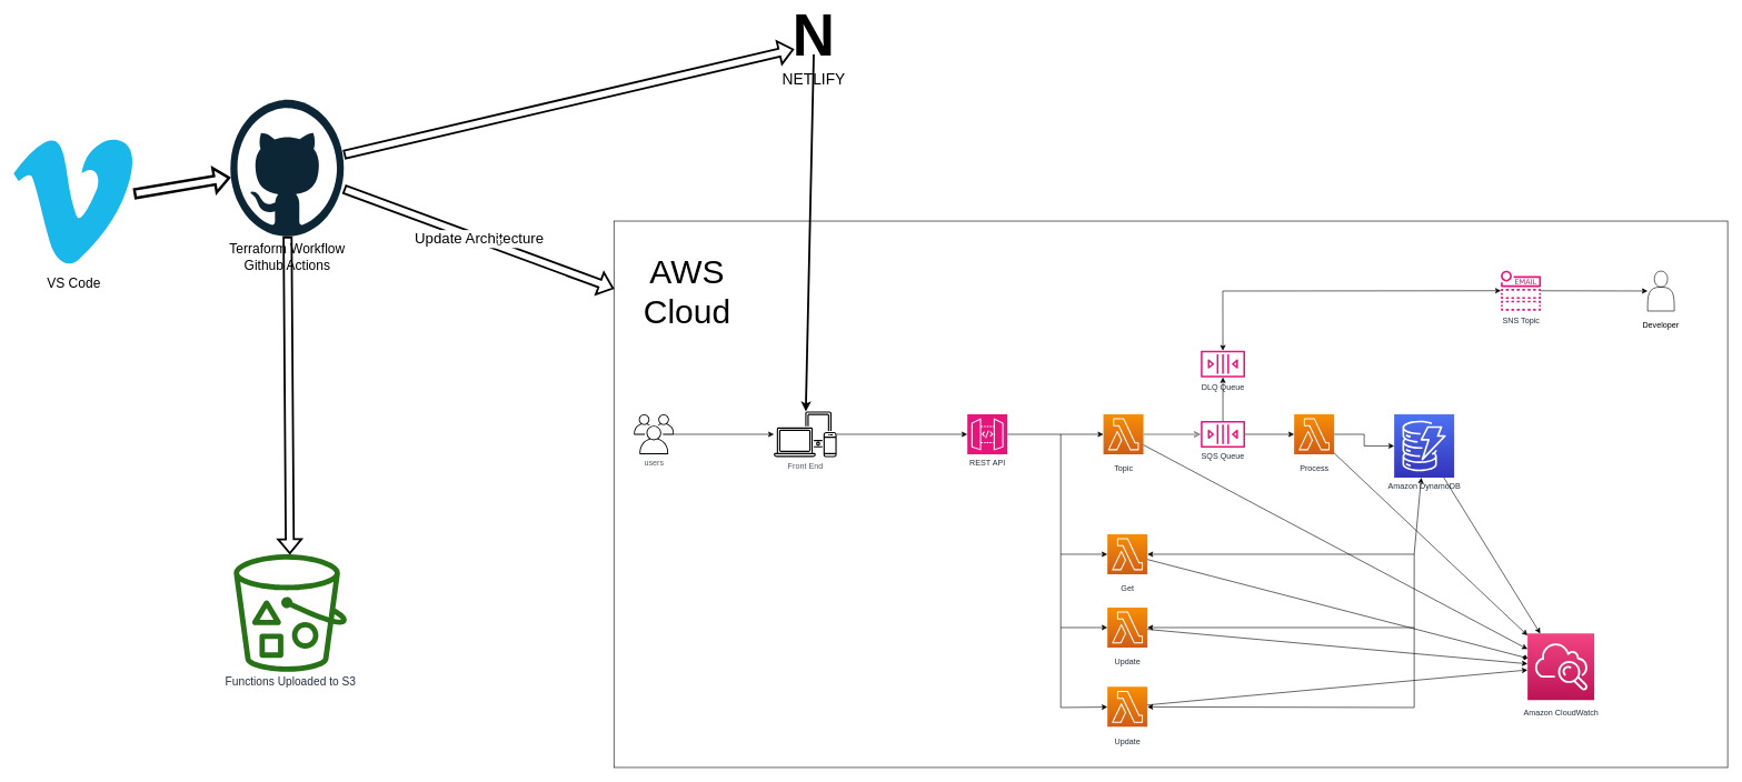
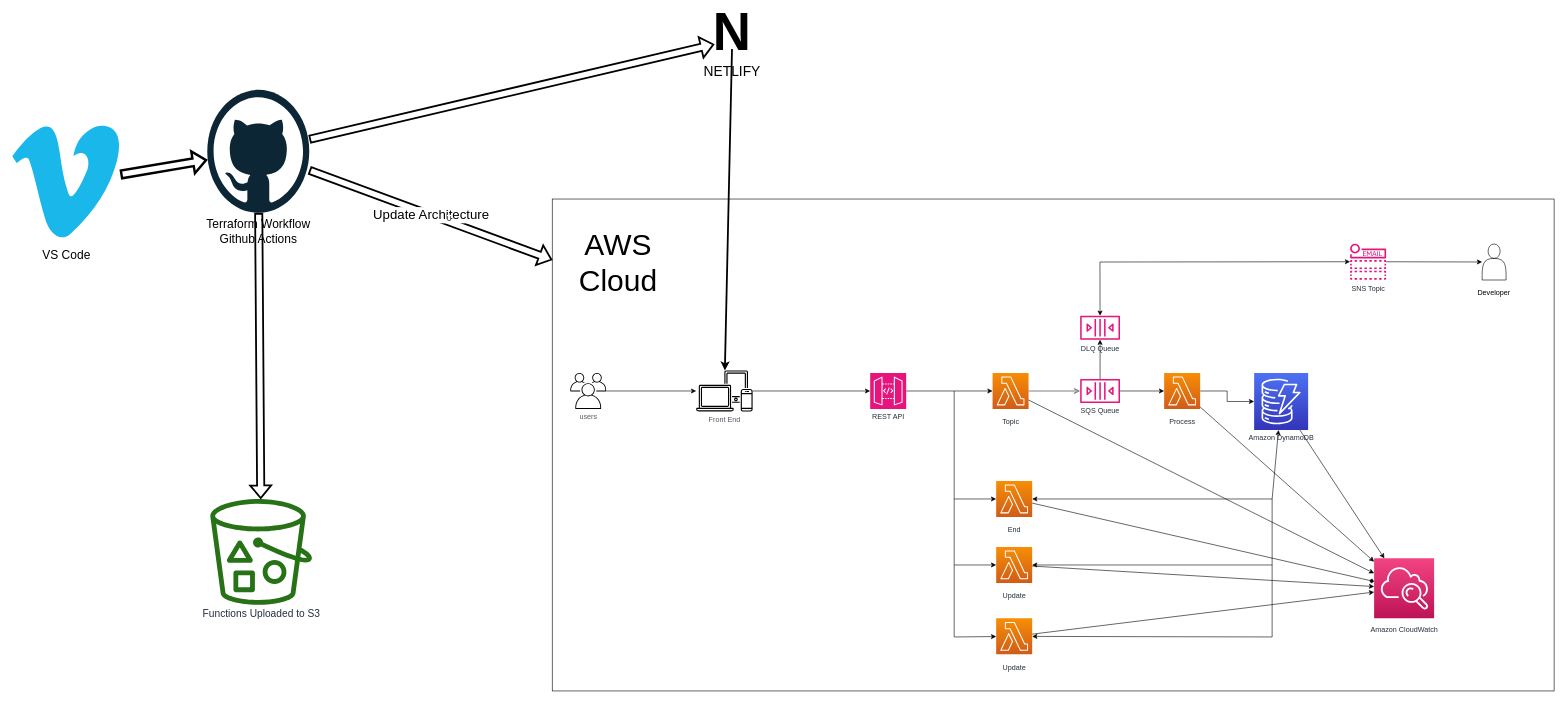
  <mxCell id="0" />
  <mxCell id="1" parent="0" />
  <mxCell id="2" value="" style="rounded=0;whiteSpace=wrap;html=1;" vertex="1" parent="1"><mxGeometry x="920" y="300" width="1670" height="820" as="geometry" /></mxCell>
  <mxCell id="3" style="edgeStyle=orthogonalEdgeStyle;rounded=0;orthogonalLoop=1;jettySize=auto;html=1;startArrow=none;startFill=0;endArrow=open;endFill=0;strokeColor=#808080;strokeWidth=2;" parent="1" source="5" target="11" edge="1"><mxGeometry relative="1" as="geometry"><mxPoint x="2146" y="625" as="targetPoint" /><Array as="points"><mxPoint x="1819" y="625" /></Array></mxGeometry></mxCell>
- <mxCell id="4" value="Amazon CloudWatch" style="outlineConnect=0;fontColor=#232F3E;gradientColor=#F34482;gradientDirection=north;fillColor=#BC1356;strokeColor=#ffffff;dashed=0;verticalLabelPosition=bottom;verticalAlign=top;align=center;html=1;fontSize=12;fontStyle=0;aspect=fixed;shape=mxgraph.aws4.resourceIcon;resIcon=mxgraph.aws4.cloudwatch;labelBackgroundColor=#ffffff;spacingTop=5;" parent="1" vertex="1"><mxGeometry x="2290" y="919" width="100" height="100" as="geometry" /></mxCell>
+ <mxCell id="4" value="Amazon CloudWatch" style="outlineConnect=0;fontColor=#232F3E;gradientColor=#F34482;gradientDirection=north;fillColor=#BC1356;strokeColor=#ffffff;dashed=0;verticalLabelPosition=bottom;verticalAlign=top;align=center;html=1;fontSize=12;fontStyle=0;aspect=fixed;shape=mxgraph.aws4.resourceIcon;resIcon=mxgraph.aws4.cloudwatch;labelBackgroundColor=#ffffff;spacingTop=5;" parent="1" vertex="1"><mxGeometry x="2290" y="899" width="100" height="100" as="geometry" /></mxCell>
  <mxCell id="5" value="Topic&lt;div&gt;&lt;br&gt;&lt;/div&gt;" style="outlineConnect=0;fontColor=#232F3E;gradientColor=#F78E04;gradientDirection=north;fillColor=#D05C17;strokeColor=#ffffff;dashed=0;verticalLabelPosition=bottom;verticalAlign=top;align=center;html=1;fontSize=12;fontStyle=0;aspect=fixed;shape=mxgraph.aws4.resourceIcon;resIcon=mxgraph.aws4.lambda;labelBackgroundColor=#ffffff;spacingTop=8;" parent="1" vertex="1"><mxGeometry x="1654" y="590" width="60" height="60" as="geometry" /></mxCell>
  <mxCell id="6" value="&lt;font style=&quot;font-size: 17px;&quot;&gt;Functions Uploaded to S3&lt;/font&gt;" style="outlineConnect=0;fontColor=#232F3E;gradientColor=none;fillColor=#277116;strokeColor=none;dashed=0;verticalLabelPosition=bottom;verticalAlign=top;align=center;html=1;fontSize=12;fontStyle=0;aspect=fixed;pointerEvents=1;shape=mxgraph.aws4.bucket_with_objects;labelBackgroundColor=#ffffff;" parent="1" vertex="1"><mxGeometry x="350" y="800" width="169.62" height="176.4" as="geometry" /></mxCell>
  <mxCell id="7" value="" style="edgeStyle=orthogonalEdgeStyle;rounded=0;orthogonalLoop=1;jettySize=auto;html=1;" parent="1" source="8" target="12" edge="1"><mxGeometry relative="1" as="geometry" /></mxCell>
  <mxCell id="8" value="Process&lt;div&gt;&lt;br&gt;&lt;/div&gt;" style="outlineConnect=0;fontColor=#232F3E;gradientColor=#F78E04;gradientDirection=north;fillColor=#D05C17;strokeColor=#ffffff;dashed=0;verticalLabelPosition=bottom;verticalAlign=top;align=center;html=1;fontSize=12;fontStyle=0;aspect=fixed;shape=mxgraph.aws4.resourceIcon;resIcon=mxgraph.aws4.lambda;labelBackgroundColor=#ffffff;spacingTop=8;" parent="1" vertex="1"><mxGeometry x="1940" y="590" width="60" height="60" as="geometry" /></mxCell>
  <mxCell id="9" value="" style="edgeStyle=orthogonalEdgeStyle;rounded=0;orthogonalLoop=1;jettySize=auto;html=1;" parent="1" source="11" target="8" edge="1"><mxGeometry relative="1" as="geometry" /></mxCell>
  <mxCell id="10" style="edgeStyle=orthogonalEdgeStyle;rounded=0;orthogonalLoop=1;jettySize=auto;html=1;" parent="1" source="11" target="14" edge="1"><mxGeometry relative="1" as="geometry" /></mxCell>
  <mxCell id="11" value="S&lt;span style=&quot;background-color: transparent; color: light-dark(rgb(35, 47, 62), rgb(189, 199, 212));&quot;&gt;QS Queue&lt;/span&gt;" style="sketch=0;outlineConnect=0;fontColor=#232F3E;gradientColor=none;fillColor=#E7157B;strokeColor=none;dashed=0;verticalLabelPosition=bottom;verticalAlign=top;align=center;html=1;fontSize=12;fontStyle=0;aspect=fixed;pointerEvents=1;shape=mxgraph.aws4.queue;" parent="1" vertex="1"><mxGeometry x="1800" y="600" width="66.39" height="40" as="geometry" /></mxCell>
  <mxCell id="12" value="Amazon DynamoDB" style="outlineConnect=0;fontColor=#232F3E;gradientColor=#4D72F3;gradientDirection=north;fillColor=#3334B9;strokeColor=#ffffff;dashed=0;verticalLabelPosition=bottom;verticalAlign=top;align=center;html=1;fontSize=12;fontStyle=0;aspect=fixed;shape=mxgraph.aws4.resourceIcon;resIcon=mxgraph.aws4.dynamodb;labelBackgroundColor=#ffffff;" parent="1" vertex="1"><mxGeometry x="2090" y="590" width="90" height="95" as="geometry" /></mxCell>
  <mxCell id="13" value="SNS Topic&lt;div&gt;&lt;br&gt;&lt;/div&gt;" style="sketch=0;outlineConnect=0;fontColor=#232F3E;gradientColor=none;fillColor=#E7157B;strokeColor=none;dashed=0;verticalLabelPosition=bottom;verticalAlign=top;align=center;html=1;fontSize=12;fontStyle=0;aspect=fixed;pointerEvents=1;shape=mxgraph.aws4.email_notification;" parent="1" vertex="1"><mxGeometry x="2250" y="374.5" width="60" height="60" as="geometry" /></mxCell>
  <mxCell id="14" value="&lt;span style=&quot;background-color: transparent; color: light-dark(rgb(35, 47, 62), rgb(189, 199, 212));&quot;&gt;DLQ&amp;nbsp;&lt;/span&gt;&lt;span style=&quot;background-color: transparent; color: light-dark(rgb(35, 47, 62), rgb(189, 199, 212));&quot;&gt;Queue&lt;/span&gt;" style="sketch=0;outlineConnect=0;fontColor=#232F3E;gradientColor=none;fillColor=#E7157B;strokeColor=none;dashed=0;verticalLabelPosition=bottom;verticalAlign=top;align=center;html=1;fontSize=12;fontStyle=0;aspect=fixed;pointerEvents=1;shape=mxgraph.aws4.queue;" parent="1" vertex="1"><mxGeometry x="1800" y="494.5" width="66.39" height="40" as="geometry" /></mxCell>
  <mxCell id="15" style="edgeStyle=orthogonalEdgeStyle;rounded=0;orthogonalLoop=1;jettySize=auto;html=1;" parent="1" source="16" target="5" edge="1"><mxGeometry relative="1" as="geometry" /></mxCell>
  <mxCell id="16" value="REST API&lt;div&gt;&lt;br&gt;&lt;/div&gt;" style="sketch=0;points=[[0,0,0],[0.25,0,0],[0.5,0,0],[0.75,0,0],[1,0,0],[0,1,0],[0.25,1,0],[0.5,1,0],[0.75,1,0],[1,1,0],[0,0.25,0],[0,0.5,0],[0,0.75,0],[1,0.25,0],[1,0.5,0],[1,0.75,0]];outlineConnect=0;fontColor=#232F3E;fillColor=#E7157B;strokeColor=#ffffff;dashed=0;verticalLabelPosition=bottom;verticalAlign=top;align=center;html=1;fontSize=12;fontStyle=0;aspect=fixed;shape=mxgraph.aws4.resourceIcon;resIcon=mxgraph.aws4.api_gateway;" parent="1" vertex="1"><mxGeometry x="1450" y="590" width="60" height="60" as="geometry" /></mxCell>
  <mxCell id="17" style="edgeStyle=orthogonalEdgeStyle;rounded=0;orthogonalLoop=1;jettySize=auto;html=1;entryX=0;entryY=0.5;entryDx=0;entryDy=0;entryPerimeter=0;" parent="1" source="29" target="16" edge="1"><mxGeometry relative="1" as="geometry" /></mxCell>
- <mxCell id="18" value="Get&lt;div&gt;&lt;br&gt;&lt;/div&gt;" style="outlineConnect=0;fontColor=#232F3E;gradientColor=#F78E04;gradientDirection=north;fillColor=#D05C17;strokeColor=#ffffff;dashed=0;verticalLabelPosition=bottom;verticalAlign=top;align=center;html=1;fontSize=12;fontStyle=0;aspect=fixed;shape=mxgraph.aws4.resourceIcon;resIcon=mxgraph.aws4.lambda;labelBackgroundColor=#ffffff;spacingTop=8;" parent="1" vertex="1"><mxGeometry x="1660" y="770" width="60" height="60" as="geometry" /></mxCell>
+ <mxCell id="18" value="End&lt;div&gt;&lt;br&gt;&lt;/div&gt;" style="outlineConnect=0;fontColor=#232F3E;gradientColor=#F78E04;gradientDirection=north;fillColor=#D05C17;strokeColor=#ffffff;dashed=0;verticalLabelPosition=bottom;verticalAlign=top;align=center;html=1;fontSize=12;fontStyle=0;aspect=fixed;shape=mxgraph.aws4.resourceIcon;resIcon=mxgraph.aws4.lambda;labelBackgroundColor=#ffffff;spacingTop=8;" parent="1" vertex="1"><mxGeometry x="1660" y="770" width="60" height="60" as="geometry" /></mxCell>
  <mxCell id="19" value="Update" style="outlineConnect=0;fontColor=#232F3E;gradientColor=#F78E04;gradientDirection=north;fillColor=#D05C17;strokeColor=#ffffff;dashed=0;verticalLabelPosition=bottom;verticalAlign=top;align=center;html=1;fontSize=12;fontStyle=0;aspect=fixed;shape=mxgraph.aws4.resourceIcon;resIcon=mxgraph.aws4.lambda;labelBackgroundColor=#ffffff;spacingTop=8;" parent="1" vertex="1"><mxGeometry x="1660" y="880" width="60" height="60" as="geometry" /></mxCell>
  <mxCell id="20" value="" style="endArrow=none;html=1;rounded=0;" parent="1" edge="1"><mxGeometry width="50" height="50" relative="1" as="geometry"><mxPoint x="1590" y="1030" as="sourcePoint" /><mxPoint x="1590" y="620" as="targetPoint" /></mxGeometry></mxCell>
  <mxCell id="21" value="" style="edgeStyle=none;orthogonalLoop=1;jettySize=auto;html=1;rounded=0;" parent="1" target="19" edge="1"><mxGeometry width="80" relative="1" as="geometry"><mxPoint x="1590" y="910" as="sourcePoint" /><mxPoint x="1670" y="440" as="targetPoint" /><Array as="points" /></mxGeometry></mxCell>
  <mxCell id="22" value="" style="endArrow=classic;html=1;rounded=0;" parent="1" target="18" edge="1"><mxGeometry width="50" height="50" relative="1" as="geometry"><mxPoint x="1590" y="800" as="sourcePoint" /><mxPoint x="1620" y="808" as="targetPoint" /></mxGeometry></mxCell>
  <mxCell id="23" value="" style="edgeStyle=none;orthogonalLoop=1;jettySize=auto;html=1;rounded=0;" edge="1" target="24" parent="1"><mxGeometry width="80" relative="1" as="geometry"><mxPoint x="1590" y="1030" as="sourcePoint" /><mxPoint x="1654" y="1063" as="targetPoint" /><Array as="points" /></mxGeometry></mxCell>
  <mxCell id="24" value="Update" style="outlineConnect=0;fontColor=#232F3E;gradientColor=#F78E04;gradientDirection=north;fillColor=#D05C17;strokeColor=#ffffff;dashed=0;verticalLabelPosition=bottom;verticalAlign=top;align=center;html=1;fontSize=12;fontStyle=0;aspect=fixed;shape=mxgraph.aws4.resourceIcon;resIcon=mxgraph.aws4.lambda;labelBackgroundColor=#ffffff;spacingTop=8;" vertex="1" parent="1"><mxGeometry x="1660" y="999" width="60" height="60" as="geometry" /></mxCell>
  <mxCell id="25" value="" style="endArrow=classic;startArrow=classic;html=1;rounded=0;" edge="1" parent="1" source="18" target="12"><mxGeometry width="50" height="50" relative="1" as="geometry"><mxPoint x="2050" y="840" as="sourcePoint" /><mxPoint x="2100" y="790" as="targetPoint" /><Array as="points"><mxPoint x="2120" y="800" /></Array></mxGeometry></mxCell>
  <mxCell id="26" value="" style="endArrow=classic;html=1;rounded=0;" edge="1" parent="1" target="19"><mxGeometry width="50" height="50" relative="1" as="geometry"><mxPoint x="2120" y="800" as="sourcePoint" /><mxPoint x="2050" y="860" as="targetPoint" /><Array as="points"><mxPoint x="2120" y="910" /></Array></mxGeometry></mxCell>
  <mxCell id="27" value="" style="endArrow=classic;html=1;rounded=0;" edge="1" parent="1" target="24"><mxGeometry width="50" height="50" relative="1" as="geometry"><mxPoint x="2120" y="910" as="sourcePoint" /><mxPoint x="2270" y="890" as="targetPoint" /><Array as="points"><mxPoint x="2120" y="1030" /></Array></mxGeometry></mxCell>
  <mxCell id="28" value="" style="edgeStyle=orthogonalEdgeStyle;rounded=0;orthogonalLoop=1;jettySize=auto;html=1;entryX=0;entryY=0.5;entryDx=0;entryDy=0;entryPerimeter=0;" edge="1" parent="1" source="37" target="29"><mxGeometry relative="1" as="geometry"><mxPoint x="1020" y="620" as="sourcePoint" /><mxPoint x="1450" y="620" as="targetPoint" /></mxGeometry></mxCell>
  <mxCell id="29" value="Front End" style="sketch=0;outlineConnect=0;gradientColor=none;fontColor=#545B64;strokeColor=none;fillColor=light-dark(#000000, #6a7377);dashed=0;verticalLabelPosition=bottom;verticalAlign=top;align=center;html=1;fontSize=12;fontStyle=0;aspect=fixed;shape=mxgraph.aws4.illustration_devices;pointerEvents=1" vertex="1" parent="1"><mxGeometry x="1160" y="585.69" width="94" height="68.62" as="geometry" /></mxCell>
  <mxCell id="30" value="" style="endArrow=classic;startArrow=classic;html=1;rounded=0;" edge="1" parent="1" source="14" target="13"><mxGeometry width="50" height="50" relative="1" as="geometry"><mxPoint x="2120" y="720" as="sourcePoint" /><mxPoint x="2170" y="670" as="targetPoint" /><Array as="points"><mxPoint x="1833" y="405" /></Array></mxGeometry></mxCell>
  <mxCell id="31" value="" style="endArrow=classic;html=1;rounded=0;" edge="1" parent="1" source="5" target="4"><mxGeometry width="50" height="50" relative="1" as="geometry"><mxPoint x="2230" y="820" as="sourcePoint" /><mxPoint x="2280" y="770" as="targetPoint" /></mxGeometry></mxCell>
  <mxCell id="32" value="" style="endArrow=diamond;html=1;rounded=0;" edge="1" parent="1" source="18" target="4"><mxGeometry width="50" height="50" relative="1" as="geometry"><mxPoint x="1724" y="656" as="sourcePoint" /><mxPoint x="2260" y="1126" as="targetPoint" /></mxGeometry></mxCell>
  <mxCell id="33" value="" style="endArrow=classic;html=1;rounded=0;" edge="1" parent="1" source="12" target="4"><mxGeometry width="50" height="50" relative="1" as="geometry"><mxPoint x="1734" y="666" as="sourcePoint" /><mxPoint x="2270" y="1136" as="targetPoint" /></mxGeometry></mxCell>
  <mxCell id="34" value="" style="endArrow=classic;html=1;rounded=0;" edge="1" parent="1" source="8" target="4"><mxGeometry width="50" height="50" relative="1" as="geometry"><mxPoint x="1744" y="676" as="sourcePoint" /><mxPoint x="2280" y="1146" as="targetPoint" /></mxGeometry></mxCell>
  <mxCell id="35" value="" style="endArrow=classic;html=1;rounded=0;" edge="1" parent="1" source="24" target="4"><mxGeometry width="50" height="50" relative="1" as="geometry"><mxPoint x="1730" y="827" as="sourcePoint" /><mxPoint x="2270" y="1136" as="targetPoint" /></mxGeometry></mxCell>
  <mxCell id="36" value="" style="endArrow=classic;html=1;rounded=0;" edge="1" parent="1" source="19" target="4"><mxGeometry width="50" height="50" relative="1" as="geometry"><mxPoint x="1740" y="837" as="sourcePoint" /><mxPoint x="2280" y="1146" as="targetPoint" /></mxGeometry></mxCell>
  <mxCell id="37" value="users" style="sketch=0;outlineConnect=0;gradientColor=none;fontColor=#545B64;strokeColor=none;fillColor=#000000;dashed=0;verticalLabelPosition=bottom;verticalAlign=top;align=center;html=1;fontSize=12;fontStyle=0;aspect=fixed;shape=mxgraph.aws4.illustration_users;pointerEvents=1" vertex="1" parent="1"><mxGeometry x="950" y="590" width="60" height="60" as="geometry" /></mxCell>
  <mxCell id="38" value="&lt;div&gt;&lt;br&gt;&lt;/div&gt;&lt;div&gt;&lt;br&gt;&lt;/div&gt;&lt;div&gt;&lt;br&gt;&lt;/div&gt;&lt;div&gt;&lt;br&gt;&lt;/div&gt;&lt;div&gt;&lt;br&gt;&lt;/div&gt;&lt;div&gt;&lt;br&gt;&lt;/div&gt;&lt;div&gt;&lt;br&gt;&lt;/div&gt;&lt;div&gt;Developer&lt;/div&gt;" style="shape=actor;whiteSpace=wrap;html=1;" vertex="1" parent="1"><mxGeometry x="2470" y="375" width="40" height="60" as="geometry" /></mxCell>
  <mxCell id="39" value="" style="endArrow=classic;html=1;rounded=0;" edge="1" parent="1" source="13" target="38"><mxGeometry width="50" height="50" relative="1" as="geometry"><mxPoint x="2450" y="560" as="sourcePoint" /><mxPoint x="2500" y="510" as="targetPoint" /></mxGeometry></mxCell>
  <mxCell id="40" value="&lt;font style=&quot;font-size: 50px;&quot;&gt;AWS Cloud&lt;/font&gt;" style="text;html=1;align=center;verticalAlign=middle;whiteSpace=wrap;rounded=0;" vertex="1" parent="1"><mxGeometry x="950" y="334.5" width="160" height="140" as="geometry" /></mxCell>
  <mxCell id="41" value="&lt;font style=&quot;font-size: 20px;&quot;&gt;Terraform Workflow&lt;/font&gt;&lt;div&gt;&lt;font style=&quot;font-size: 20px;&quot;&gt;Github Actions&lt;/font&gt;&lt;/div&gt;" style="dashed=0;outlineConnect=0;html=1;align=center;labelPosition=center;verticalLabelPosition=bottom;verticalAlign=top;shape=mxgraph.weblogos.github" vertex="1" parent="1"><mxGeometry x="345" y="118" width="170" height="205" as="geometry" /></mxCell>
  <mxCell id="42" value="&lt;font style=&quot;font-size: 20px;&quot;&gt;VS Code&lt;/font&gt;" style="dashed=0;outlineConnect=0;html=1;align=center;labelPosition=center;verticalLabelPosition=bottom;verticalAlign=top;shape=mxgraph.weblogos.vimeo;fillColor=#1AB7EA;strokeColor=none" vertex="1" parent="1"><mxGeometry x="20" y="174.5" width="180" height="200" as="geometry" /></mxCell>
  <mxCell id="43" value="" style="endArrow=classic;html=1;rounded=0;fontSize=100;shape=flexArrow;strokeWidth=4;" edge="1" parent="1" source="42" target="41"><mxGeometry width="50" height="50" relative="1" as="geometry"><mxPoint x="390" y="360" as="sourcePoint" /><mxPoint x="440" y="310" as="targetPoint" /></mxGeometry></mxCell>
  <mxCell id="44" value="" style="shape=flexArrow;endArrow=classic;html=1;rounded=0;strokeWidth=3;" edge="1" parent="1" source="41" target="6"><mxGeometry width="50" height="50" relative="1" as="geometry"><mxPoint x="620" y="630" as="sourcePoint" /><mxPoint x="670" y="580" as="targetPoint" /></mxGeometry></mxCell>
  <mxCell id="45" value="&lt;font style=&quot;font-size: 22px;&quot;&gt;Update Architecture&lt;/font&gt;" style="shape=flexArrow;endArrow=classic;html=1;rounded=0;strokeWidth=3;" edge="1" parent="1" source="41" target="2"><mxGeometry width="50" height="50" relative="1" as="geometry"><mxPoint x="678" y="265" as="sourcePoint" /><mxPoint x="693" y="833" as="targetPoint" /></mxGeometry></mxCell>
  <mxCell id="46" value="U" style="edgeLabel;html=1;align=center;verticalAlign=middle;resizable=0;points=[];" vertex="1" connectable="0" parent="45"><mxGeometry x="0.141" y="5" relative="1" as="geometry"><mxPoint as="offset" /></mxGeometry></mxCell>
  <mxCell id="47" value="&lt;font style=&quot;font-size: 88px;&quot;&gt;&lt;b style=&quot;&quot;&gt;N&lt;/b&gt;&lt;/font&gt;&lt;font style=&quot;font-size: 23px;&quot;&gt;&lt;br&gt;NETLIFY&lt;/font&gt;" style="text;html=1;align=center;verticalAlign=middle;whiteSpace=wrap;rounded=0;" vertex="1" parent="1"><mxGeometry x="1190" y="20" width="60" height="30" as="geometry" /></mxCell>
  <mxCell id="48" value="" style="shape=flexArrow;endArrow=classic;html=1;rounded=0;strokeWidth=3;" edge="1" parent="1" source="41" target="47"><mxGeometry width="50" height="50" relative="1" as="geometry"><mxPoint x="760" y="150" as="sourcePoint" /><mxPoint x="980" y="70" as="targetPoint" /></mxGeometry></mxCell>
  <mxCell id="49" value="" style="endArrow=classic;html=1;rounded=0;strokeWidth=3;" edge="1" parent="1" source="47" target="29"><mxGeometry width="50" height="50" relative="1" as="geometry"><mxPoint x="1230" y="130" as="sourcePoint" /><mxPoint x="1230" y="270" as="targetPoint" /></mxGeometry></mxCell>
